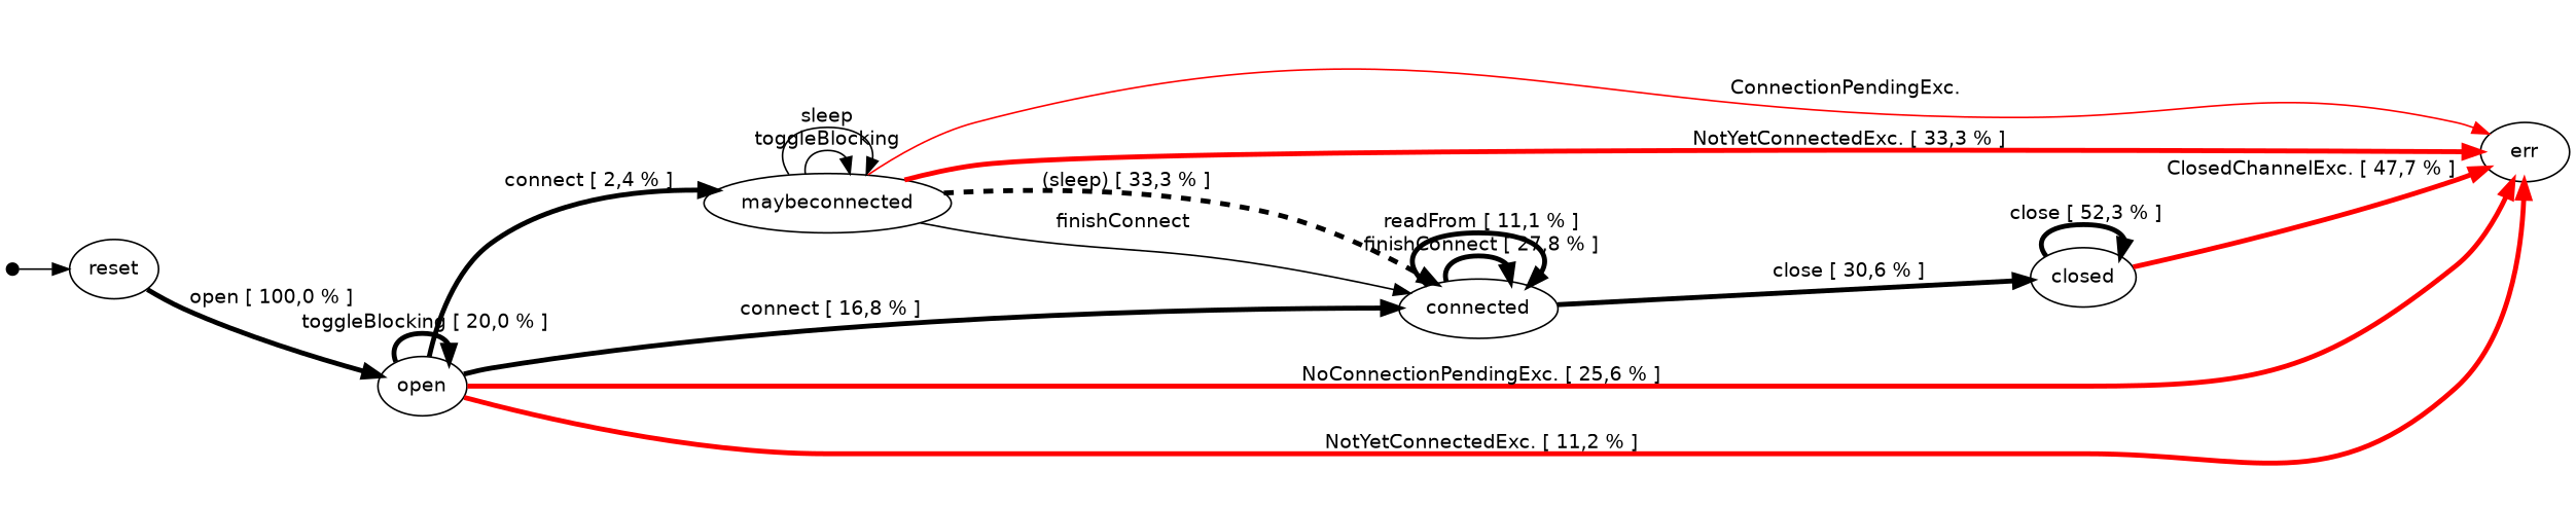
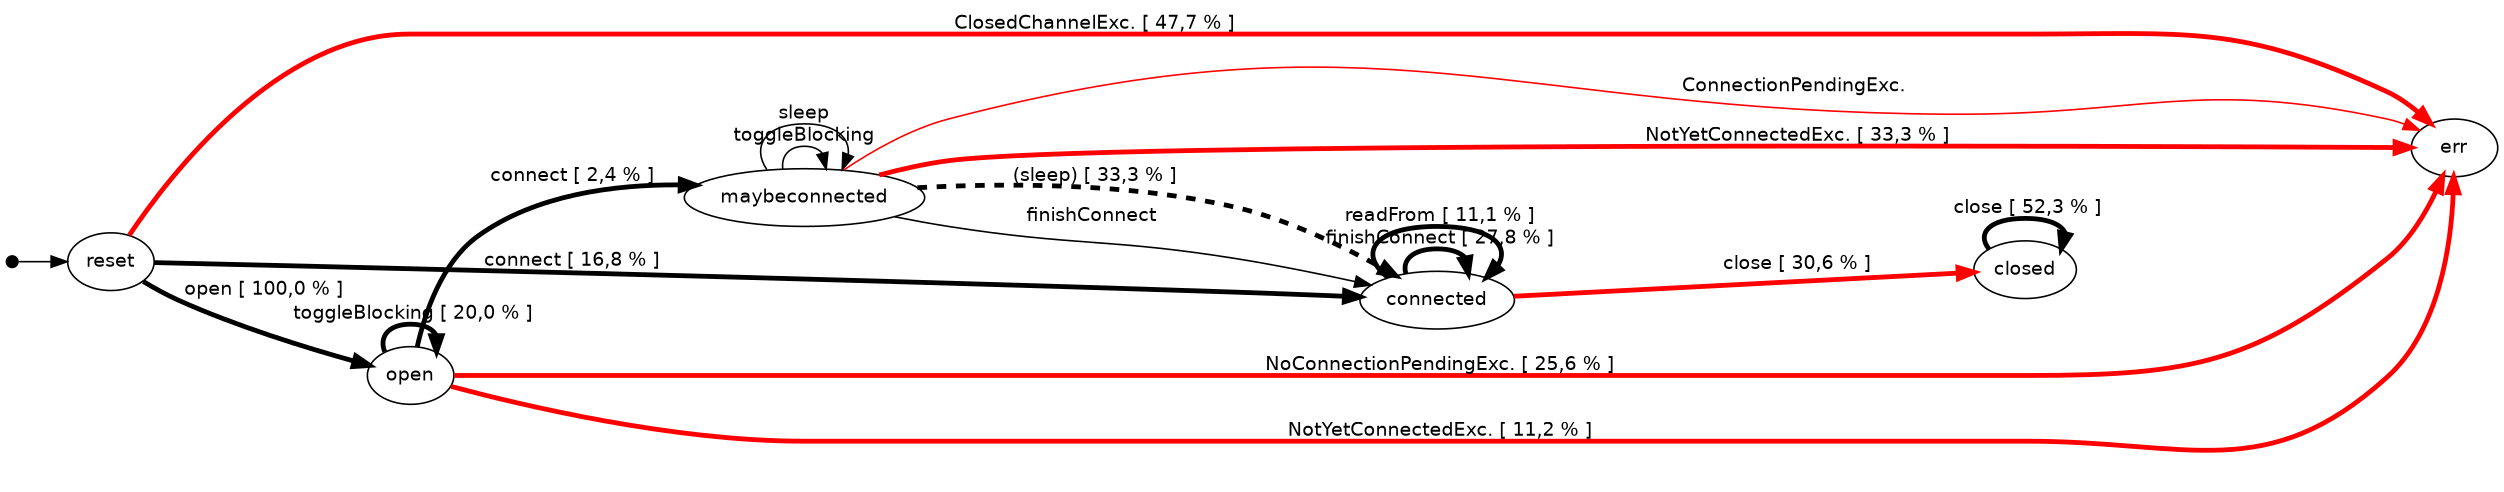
  digraph {
    nodesep=0.2
    rankdir=LR
    ranksep=0.4
    node [fontname=Helvetica fontsize=12.0 margin=0.07]
    edge [fontname=Helvetica fontsize=12.0 margin=0.05 penwidth=3.0]
    "" [height=0.1 shape=point]
    reset
    open
    connected
    maybeconnected
    err
    closed
    "" -> reset [penwidth=""]
    reset -> open [label=" open \[ 100,0 % \]"]
    open -> open [label=" toggleBlocking \[ 20,0 % \]"]
-   open -> connected [label=" connect \[ 16,8 % \]"]
+   reset -> connected [label=" connect \[ 16,8 % \]"]
    open -> maybeconnected [label=" connect \[ 2,4 % \]"]
    open -> err [color=red label=" NoConnectionPendingExc. \[ 25,6 % \]"]
    open -> err [color=red label=" NotYetConnectedExc. \[ 11,2 % \]"]
    connected -> connected [label=" finishConnect \[ 27,8 % \]"]
    connected -> connected [label=" readFrom \[ 11,1 % \]"]
-   connected -> closed [label=" close \[ 30,6 % \]"]
+   connected -> closed [label=" close \[ 30,6 % \]" color=red]
    maybeconnected -> connected [label=" finishConnect " penwidth=""]
    maybeconnected -> connected [label=" (sleep) \[ 33,3 % \]" style=dashed]
    maybeconnected -> maybeconnected [label=" toggleBlocking " penwidth=""]
    maybeconnected -> maybeconnected [label=" sleep " penwidth=""]
    maybeconnected -> err [color=red label=" ConnectionPendingExc. " penwidth=""]
    maybeconnected -> err [color=red label=" NotYetConnectedExc. \[ 33,3 % \]"]
-   closed -> err [color=red label=" ClosedChannelExc. \[ 47,7 % \]"]
+   reset -> err [color=red label=" ClosedChannelExc. \[ 47,7 % \]"]
    closed -> closed [label=" close \[ 52,3 % \]"]
  }
